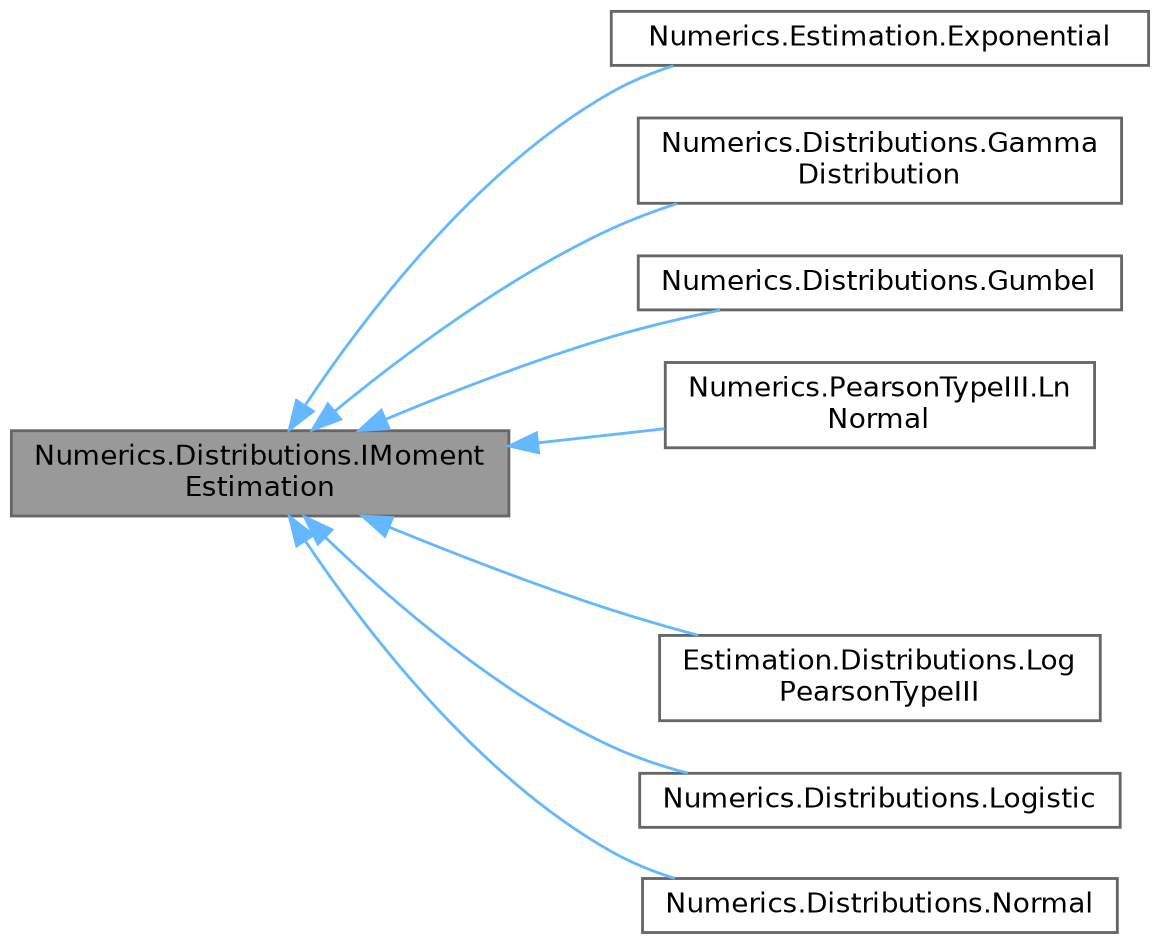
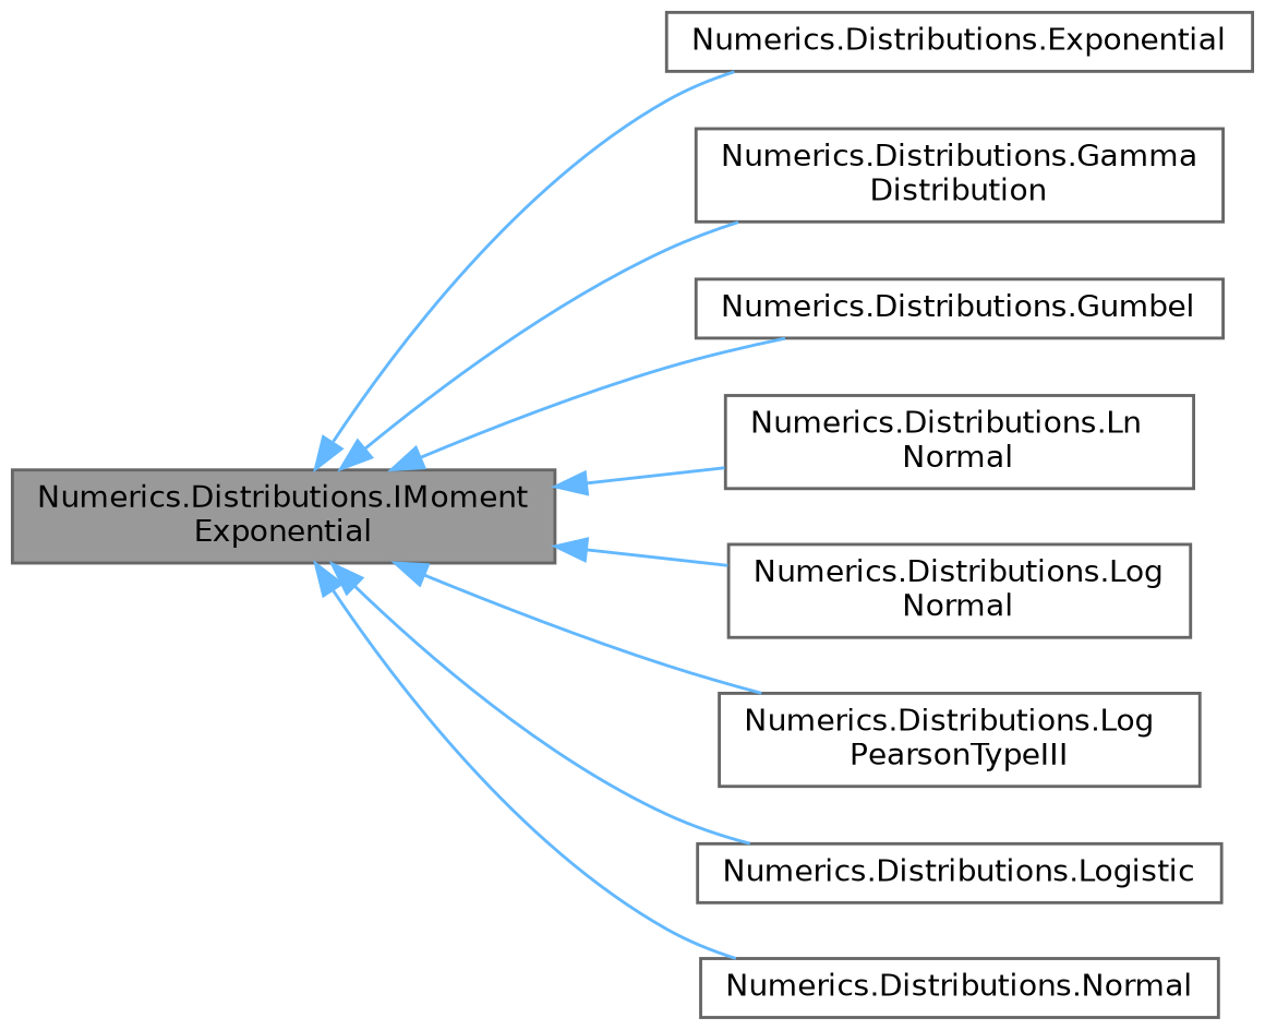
  digraph {
    rankdir=LR
    node [color=gray40 fillcolor=white fontname=Helvetica fontsize=10 shape=box style=filled]
    edge [color=steelblue1 dir=back fontname=Helvetica fontsize=10 labelfontname=Helvetica labelfontsize=10 style=solid]
-   n1 [fillcolor=grey60 fontcolor=black height=0.2 label="Numerics.Distributions.IMoment\lEstimation" width=0.4]
-   n2 [height=0.2 label="Numerics.Estimation.Exponential" width=0.4]
+   n1 [fillcolor=grey60 fontcolor=black height=0.2 label="Numerics.Distributions.IMoment\lExponential" width=0.4]
+   n2 [height=0.2 label="Numerics.Distributions.Exponential" width=0.4]
    n3 [height=0.2 label="Numerics.Distributions.Gamma\lDistribution" width=0.4]
    n4 [height=0.2 label="Numerics.Distributions.Gumbel" width=0.4]
-   n5 [height=0.2 label="Numerics.PearsonTypeIII.Ln\lNormal" width=0.4]
-   n7 [height=0.2 label="Estimation.Distributions.Log\lPearsonTypeIII" width=0.4]
+   n5 [height=0.2 label="Numerics.Distributions.Ln\lNormal" width=0.4]
+   n6 [height=0.2 label="Numerics.Distributions.Log\lNormal" width=0.4]
+   n7 [height=0.2 label="Numerics.Distributions.Log\lPearsonTypeIII" width=0.4]
    n8 [height=0.2 label="Numerics.Distributions.Logistic" width=0.4]
    n9 [height=0.2 label="Numerics.Distributions.Normal" width=0.4]
    n1 -> n2
    n1 -> n3
    n1 -> n4
    n1 -> n5
+   n1 -> n6
    n1 -> n7
    n1 -> n8
    n1 -> n9
  }
